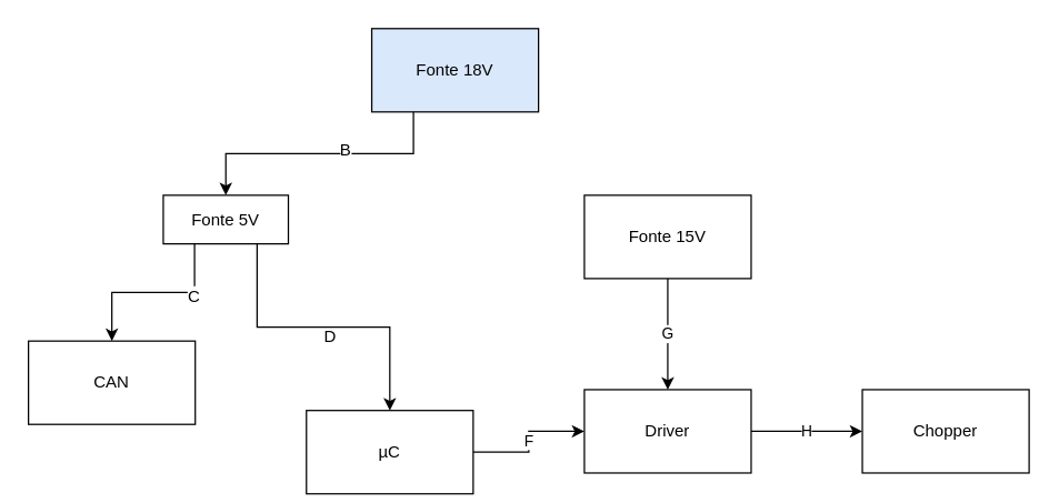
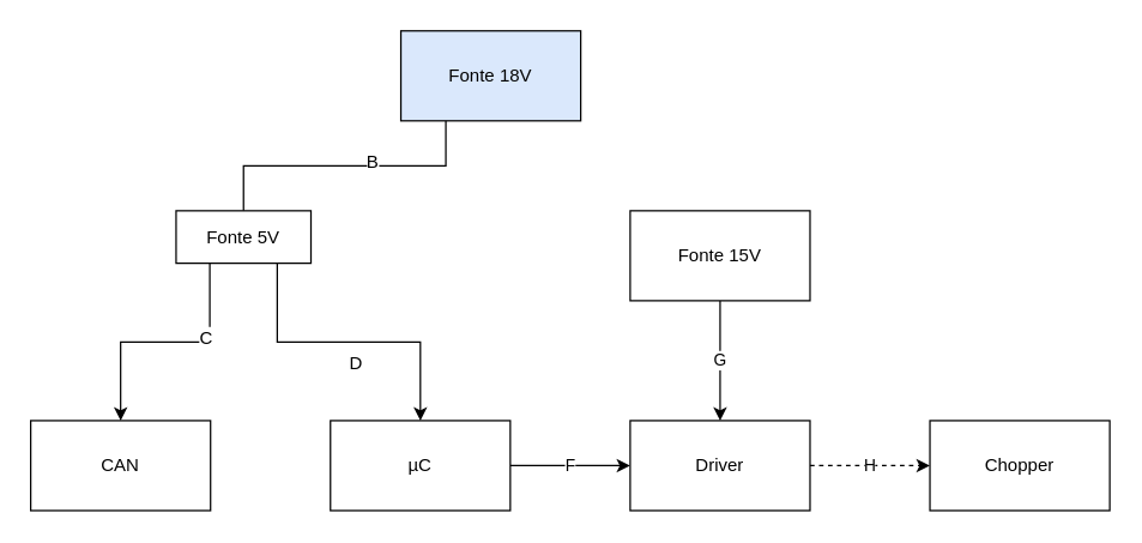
  <mxCell id="0" />
  <mxCell id="1" parent="0" />
  <mxCell id="2" value="F" style="edgeStyle=orthogonalEdgeStyle;rounded=0;orthogonalLoop=1;jettySize=auto;html=1;" edge="1" parent="1" source="3" target="10"><mxGeometry relative="1" as="geometry" /></mxCell>
- <mxCell id="3" value="µC" style="rounded=0;whiteSpace=wrap;html=1;" vertex="1" parent="1"><mxGeometry x="220" y="295" width="120" height="60" as="geometry" /></mxCell>
+ <mxCell id="3" value="µC" style="rounded=0;whiteSpace=wrap;html=1;" vertex="1" parent="1"><mxGeometry x="220" y="280" width="120" height="60" as="geometry" /></mxCell>
  <mxCell id="4" style="edgeStyle=orthogonalEdgeStyle;rounded=0;orthogonalLoop=1;jettySize=auto;html=1;exitX=0.75;exitY=1;exitDx=0;exitDy=0;" edge="1" parent="1" source="7" target="3"><mxGeometry relative="1" as="geometry" /></mxCell>
  <mxCell id="5" style="edgeStyle=orthogonalEdgeStyle;rounded=0;orthogonalLoop=1;jettySize=auto;html=1;exitX=0.25;exitY=1;exitDx=0;exitDy=0;entryX=0.5;entryY=0;entryDx=0;entryDy=0;" edge="1" parent="1" source="7" target="8"><mxGeometry relative="1" as="geometry" /></mxCell>
  <mxCell id="6" value="C" style="text;html=1;resizable=0;points=[];align=center;verticalAlign=middle;labelBackgroundColor=#ffffff;" vertex="1" connectable="0" parent="5"><mxGeometry x="-0.456" y="-2" relative="1" as="geometry"><mxPoint x="-1" y="4" as="offset" /></mxGeometry></mxCell>
  <mxCell id="7" value="Fonte 5V" style="rounded=0;whiteSpace=wrap;html=1;" vertex="1" parent="1"><mxGeometry x="117" y="140" width="90" height="35" as="geometry" /></mxCell>
- <mxCell id="8" value="CAN" style="rounded=0;whiteSpace=wrap;html=1;" vertex="1" parent="1"><mxGeometry x="20" y="245" width="120" height="60" as="geometry" /></mxCell>
- <mxCell id="9" value="H" style="edgeStyle=orthogonalEdgeStyle;rounded=0;orthogonalLoop=1;jettySize=auto;html=1;" edge="1" parent="1" source="10" target="13"><mxGeometry relative="1" as="geometry" /></mxCell>
+ <mxCell id="8" value="CAN" style="rounded=0;whiteSpace=wrap;html=1;" vertex="1" parent="1"><mxGeometry x="20" y="280" width="120" height="60" as="geometry" /></mxCell>
+ <mxCell id="9" value="H" style="edgeStyle=orthogonalEdgeStyle;rounded=0;orthogonalLoop=1;jettySize=auto;html=1;dashed=1;" edge="1" parent="1" source="10" target="13"><mxGeometry relative="1" as="geometry" /></mxCell>
  <mxCell id="10" value="Driver" style="rounded=0;whiteSpace=wrap;html=1;" vertex="1" parent="1"><mxGeometry x="420" y="280" width="120" height="60" as="geometry" /></mxCell>
  <mxCell id="11" value="G" style="edgeStyle=orthogonalEdgeStyle;rounded=0;orthogonalLoop=1;jettySize=auto;html=1;exitX=0.5;exitY=1;exitDx=0;exitDy=0;" edge="1" parent="1" source="12" target="10"><mxGeometry relative="1" as="geometry" /></mxCell>
  <mxCell id="12" value="Fonte 15V" style="rounded=0;whiteSpace=wrap;html=1;" vertex="1" parent="1"><mxGeometry x="420" y="140" width="120" height="60" as="geometry" /></mxCell>
  <mxCell id="13" value="Chopper" style="rounded=0;whiteSpace=wrap;html=1;" vertex="1" parent="1"><mxGeometry x="620" y="280" width="120" height="60" as="geometry" /></mxCell>
- <mxCell id="14" style="edgeStyle=orthogonalEdgeStyle;rounded=0;orthogonalLoop=1;jettySize=auto;html=1;exitX=0.25;exitY=1;exitDx=0;exitDy=0;" edge="1" parent="1" source="16" target="7"><mxGeometry relative="1" as="geometry" /></mxCell>
+ <mxCell id="14" style="edgeStyle=orthogonalEdgeStyle;rounded=0;orthogonalLoop=1;jettySize=auto;html=1;exitX=0.25;exitY=1;exitDx=0;exitDy=0;endArrow=none;" edge="1" parent="1" source="16" target="7"><mxGeometry relative="1" as="geometry" /></mxCell>
  <mxCell id="15" value="B" style="text;html=1;resizable=0;points=[];align=center;verticalAlign=middle;labelBackgroundColor=#ffffff;" vertex="1" connectable="0" parent="14"><mxGeometry x="-0.178" y="-3" relative="1" as="geometry"><mxPoint as="offset" /></mxGeometry></mxCell>
  <mxCell id="16" value="Fonte 18V" style="rounded=0;whiteSpace=wrap;html=1;fillColor=#dae8fc;" vertex="1" parent="1"><mxGeometry x="267" y="20" width="120" height="60" as="geometry" /></mxCell>
  <mxCell id="17" value="D" style="text;html=1;resizable=0;points=[];autosize=1;align=left;verticalAlign=top;spacingTop=-4;" vertex="1" parent="1"><mxGeometry x="231" y="232" width="20" height="20" as="geometry" /></mxCell>
